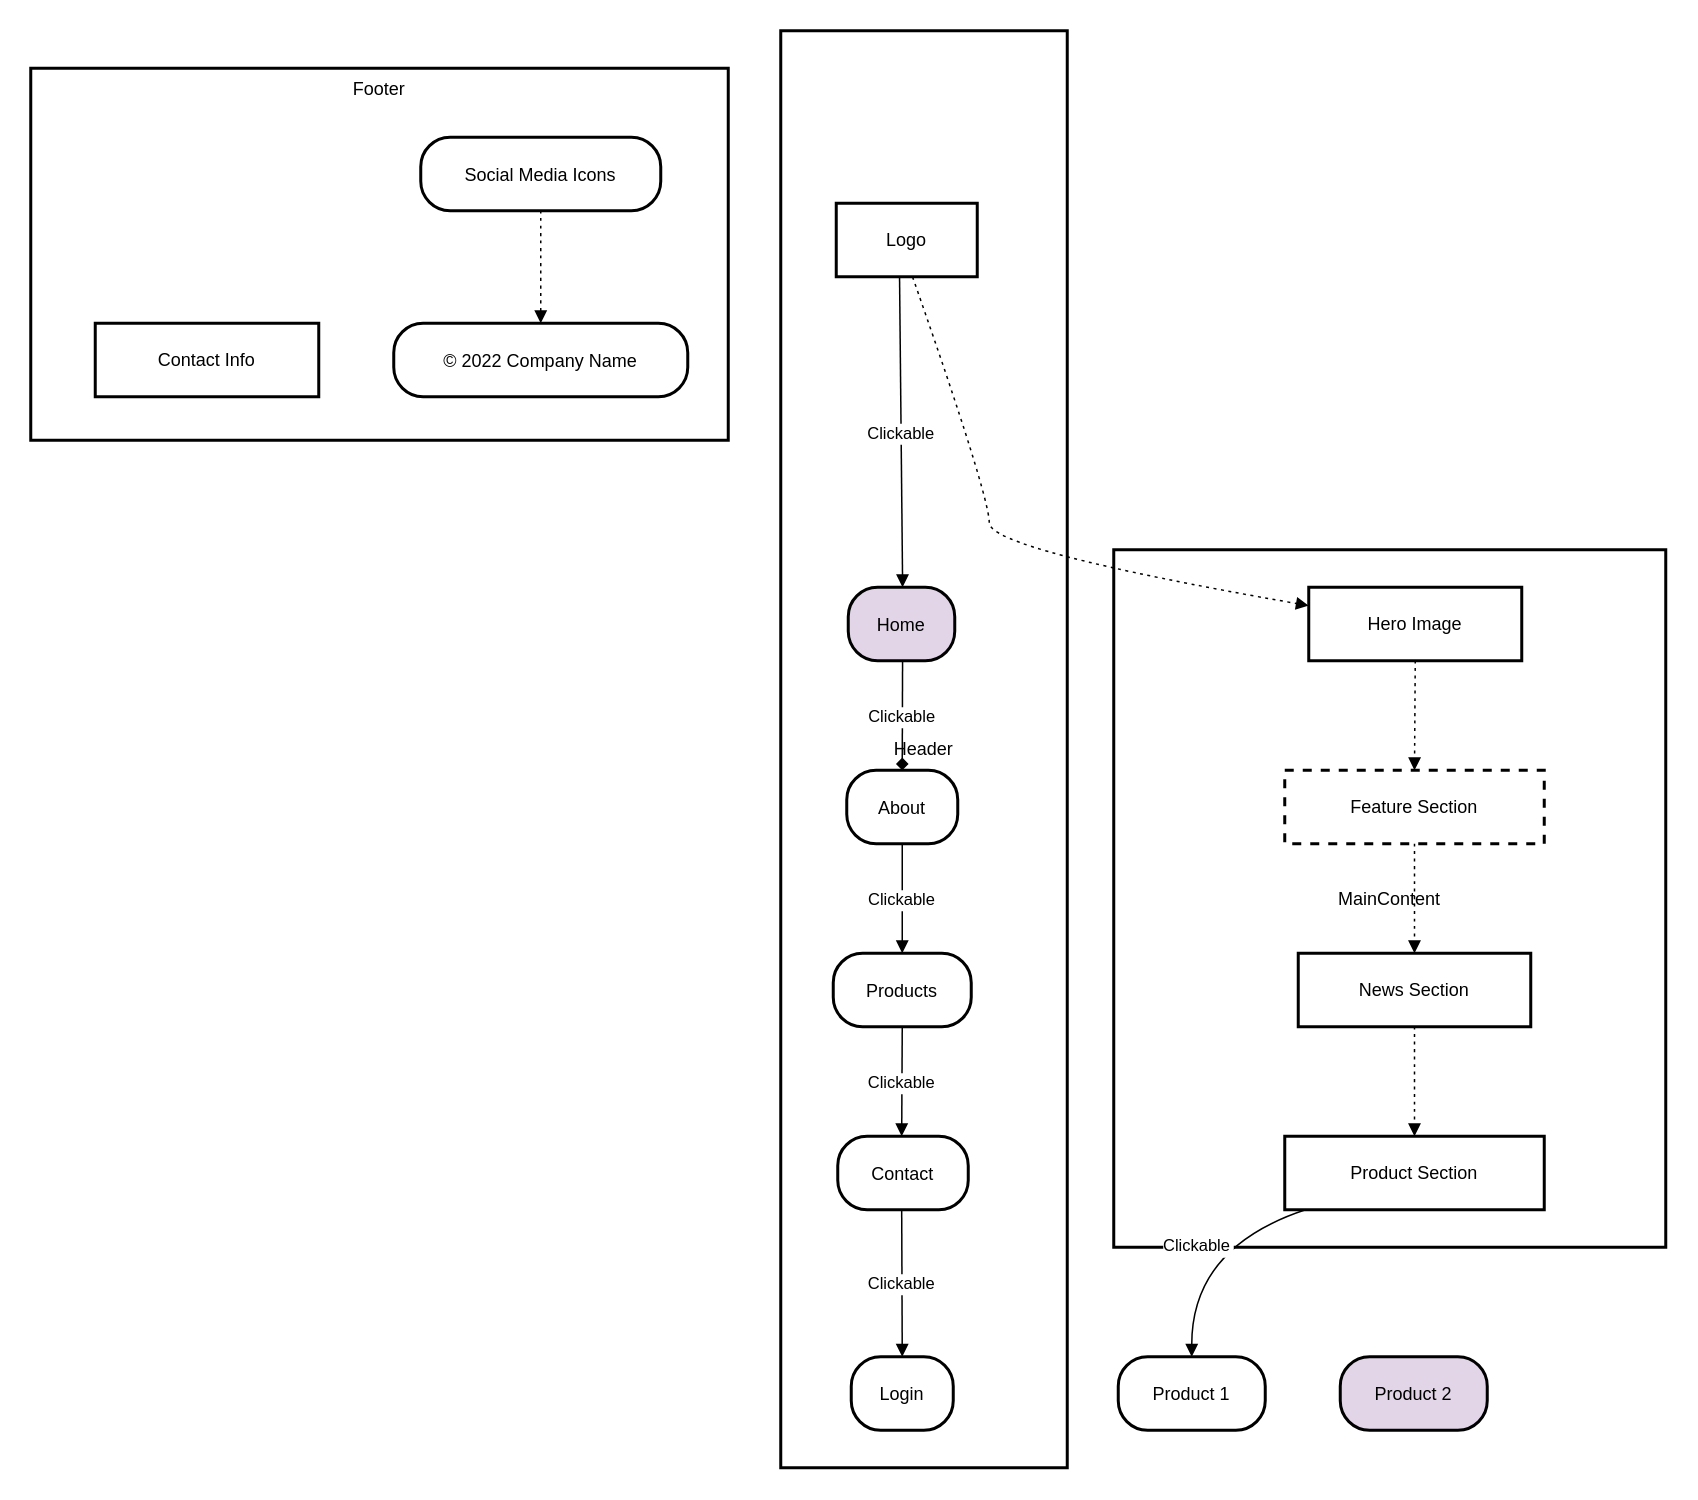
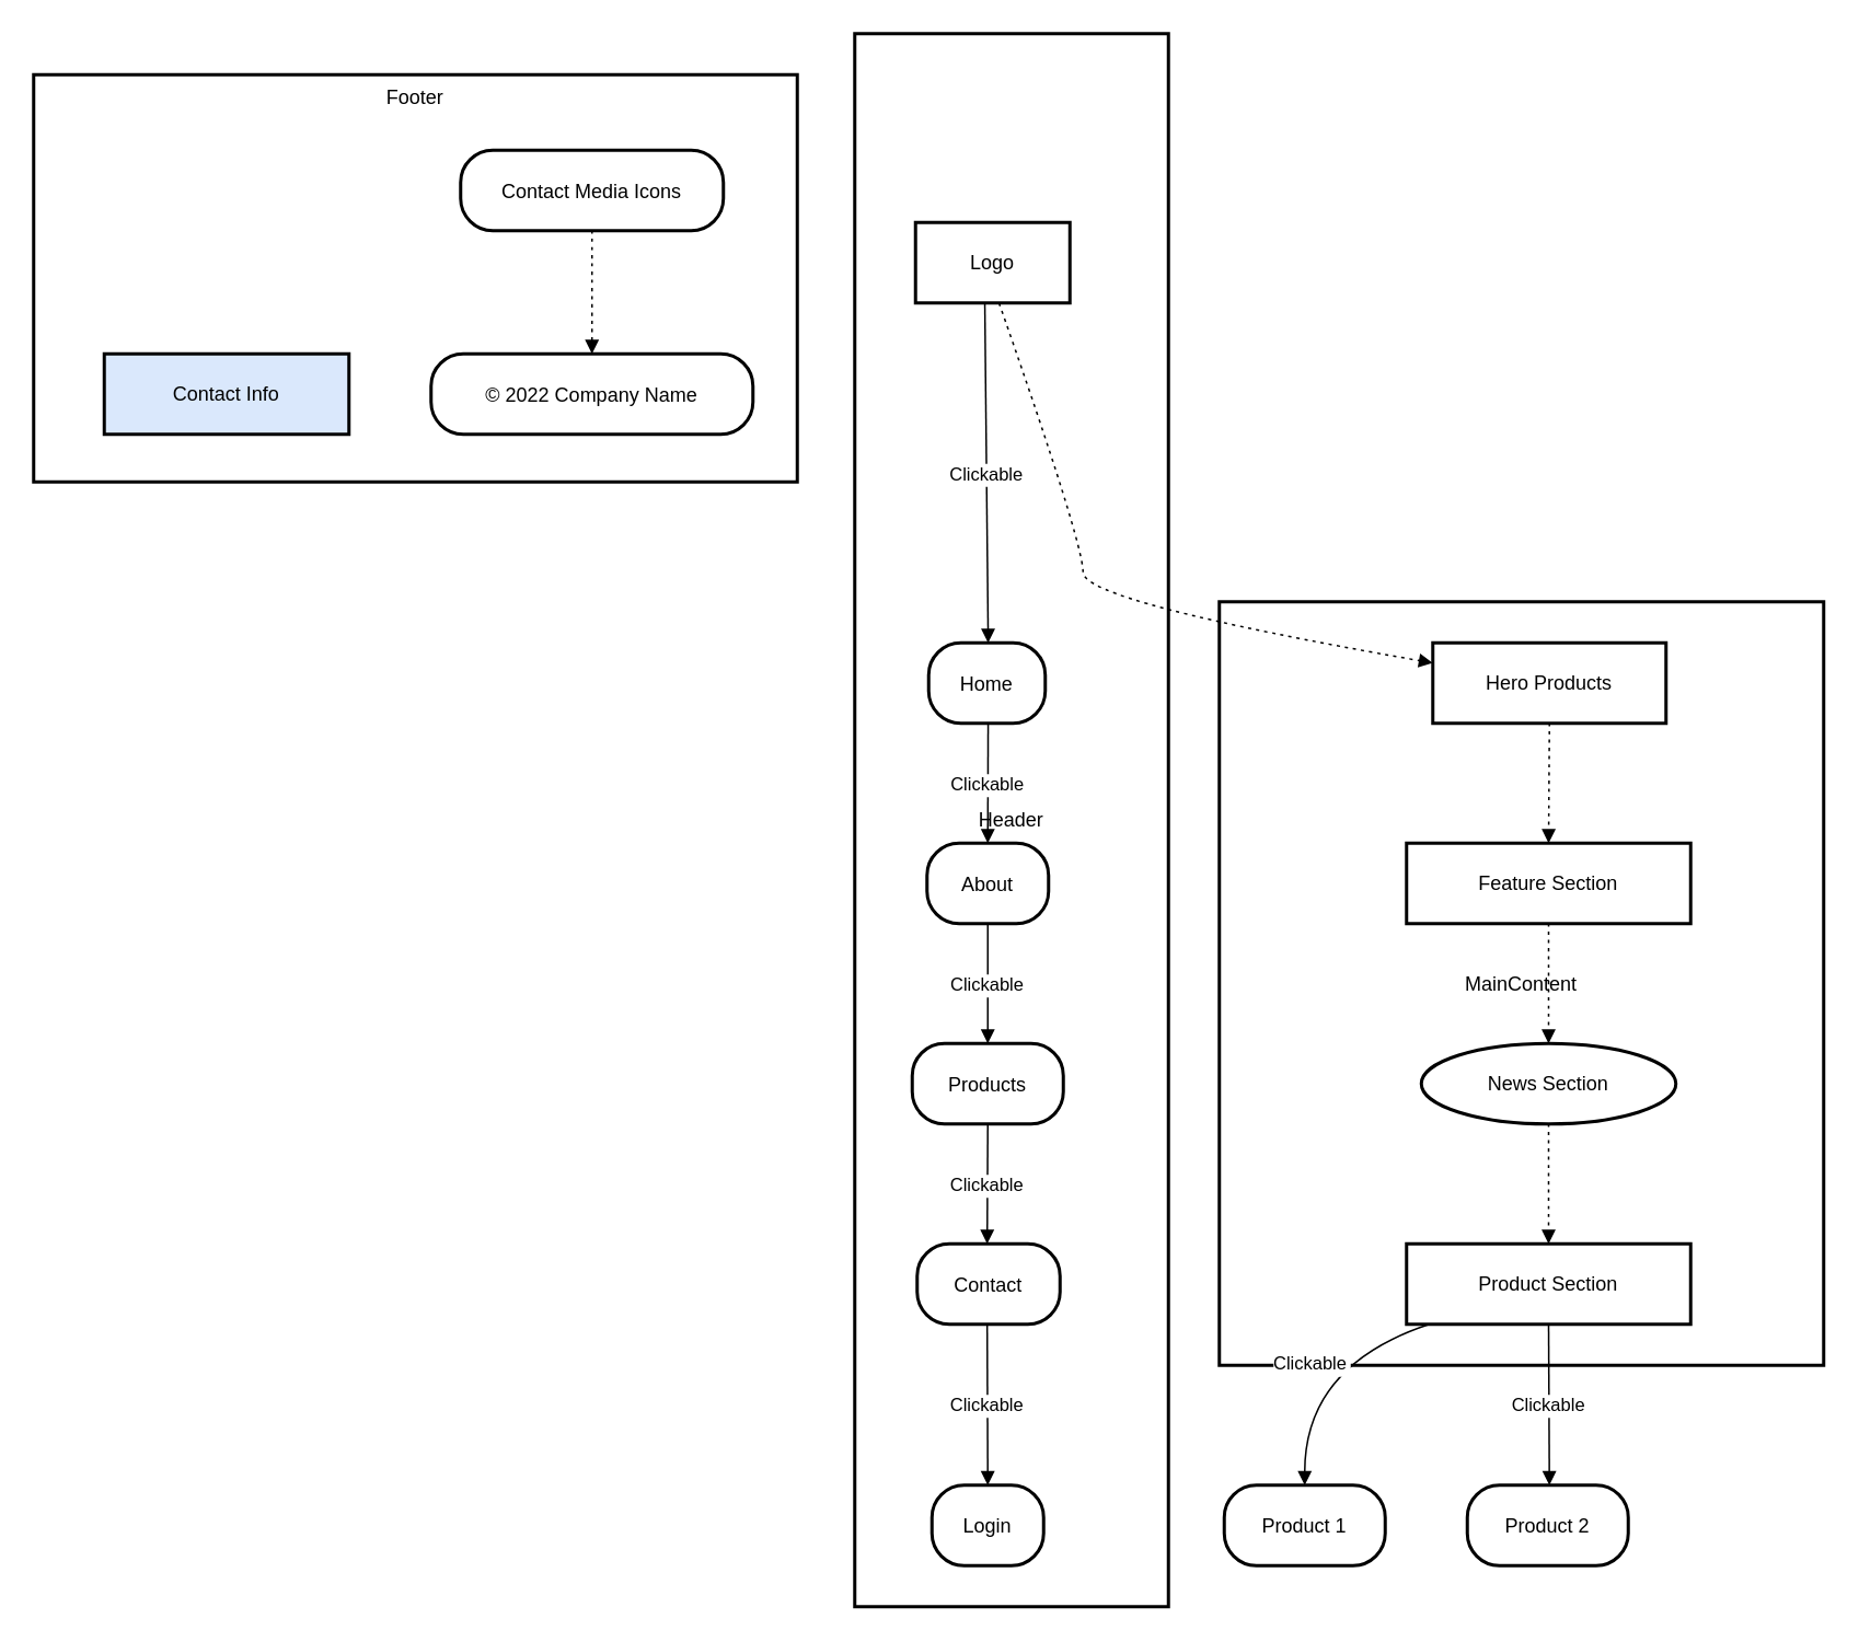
  <mxCell id="0" />
  <mxCell id="1" parent="0" />
  <mxCell id="2" value="Footer" style="whiteSpace=wrap;strokeWidth=2;verticalAlign=top;" vertex="1" parent="1"><mxGeometry x="20" y="45" width="465" height="248" as="geometry" /></mxCell>
- <mxCell id="3" value="Contact Info" style="whiteSpace=wrap;strokeWidth=2;" vertex="1" parent="2"><mxGeometry x="43" y="170" width="149" height="49" as="geometry" /></mxCell>
- <mxCell id="4" value="Social Media Icons" style="rounded=1;arcSize=40;strokeWidth=2" vertex="1" parent="2"><mxGeometry x="260" y="46" width="160" height="49" as="geometry" /></mxCell>
+ <mxCell id="3" value="Contact Info" style="whiteSpace=wrap;strokeWidth=2;fillColor=#dae8fc;" vertex="1" parent="2"><mxGeometry x="43" y="170" width="149" height="49" as="geometry" /></mxCell>
+ <mxCell id="4" value="Contact Media Icons" style="rounded=1;arcSize=40;strokeWidth=2" vertex="1" parent="2"><mxGeometry x="260" y="46" width="160" height="49" as="geometry" /></mxCell>
  <mxCell id="5" value="© 2022 Company Name" style="rounded=1;arcSize=40;strokeWidth=2" vertex="1" parent="2"><mxGeometry x="242" y="170" width="196" height="49" as="geometry" /></mxCell>
  <mxCell id="6" value="" style="curved=1;dashed=1;dashPattern=2 3;startArrow=none;endArrow=block;exitX=0.5;exitY=0.99;entryX=0.5;entryY=-0.01;" edge="1" parent="2" source="4" target="5"><mxGeometry relative="1" as="geometry"><Array as="points" /></mxGeometry></mxCell>
  <mxCell id="7" value="MainContent" style="whiteSpace=wrap;strokeWidth=2;" vertex="1" parent="1"><mxGeometry x="742" y="366" width="368" height="465" as="geometry" /></mxCell>
  <mxCell id="8" value="Header" style="whiteSpace=wrap;strokeWidth=2;" vertex="1" parent="1"><mxGeometry x="520" y="20" width="191" height="958" as="geometry" /></mxCell>
  <mxCell id="9" value="Logo" style="whiteSpace=wrap;strokeWidth=2;" vertex="1" parent="1"><mxGeometry x="557" y="135" width="94" height="49" as="geometry" /></mxCell>
- <mxCell id="10" value="Home" style="rounded=1;arcSize=40;strokeWidth=2;fillColor=#e1d5e7;" vertex="1" parent="1"><mxGeometry x="565" y="391" width="71" height="49" as="geometry" /></mxCell>
+ <mxCell id="10" value="Home" style="rounded=1;arcSize=40;strokeWidth=2" vertex="1" parent="1"><mxGeometry x="565" y="391" width="71" height="49" as="geometry" /></mxCell>
  <mxCell id="11" value="About" style="rounded=1;arcSize=40;strokeWidth=2" vertex="1" parent="1"><mxGeometry x="564" y="513" width="74" height="49" as="geometry" /></mxCell>
  <mxCell id="12" value="Products" style="rounded=1;arcSize=40;strokeWidth=2" vertex="1" parent="1"><mxGeometry x="555" y="635" width="92" height="49" as="geometry" /></mxCell>
  <mxCell id="13" value="Contact" style="rounded=1;arcSize=40;strokeWidth=2" vertex="1" parent="1"><mxGeometry x="558" y="757" width="87" height="49" as="geometry" /></mxCell>
  <mxCell id="14" value="Login" style="rounded=1;arcSize=40;strokeWidth=2" vertex="1" parent="1"><mxGeometry x="567" y="904" width="68" height="49" as="geometry" /></mxCell>
- <mxCell id="15" value="Hero Image" style="whiteSpace=wrap;strokeWidth=2;" vertex="1" parent="1"><mxGeometry x="872" y="391" width="142" height="49" as="geometry" /></mxCell>
- <mxCell id="16" value="Feature Section" style="whiteSpace=wrap;strokeWidth=2;dashed=1;" vertex="1" parent="1"><mxGeometry x="856" y="513" width="173" height="49" as="geometry" /></mxCell>
- <mxCell id="17" value="News Section" style="whiteSpace=wrap;strokeWidth=2;" vertex="1" parent="1"><mxGeometry x="865" y="635" width="155" height="49" as="geometry" /></mxCell>
+ <mxCell id="15" value="Hero Products" style="whiteSpace=wrap;strokeWidth=2;" vertex="1" parent="1"><mxGeometry x="872" y="391" width="142" height="49" as="geometry" /></mxCell>
+ <mxCell id="16" value="Feature Section" style="whiteSpace=wrap;strokeWidth=2;" vertex="1" parent="1"><mxGeometry x="856" y="513" width="173" height="49" as="geometry" /></mxCell>
+ <mxCell id="17" value="News Section" style="ellipse;whiteSpace=wrap;strokeWidth=2;" vertex="1" parent="1"><mxGeometry x="865" y="635" width="155" height="49" as="geometry" /></mxCell>
  <mxCell id="18" value="Product Section" style="whiteSpace=wrap;strokeWidth=2;" vertex="1" parent="1"><mxGeometry x="856" y="757" width="173" height="49" as="geometry" /></mxCell>
  <mxCell id="19" value="Product 1" style="rounded=1;arcSize=40;strokeWidth=2" vertex="1" parent="1"><mxGeometry x="745" y="904" width="98" height="49" as="geometry" /></mxCell>
- <mxCell id="20" value="Product 2" style="rounded=1;arcSize=40;strokeWidth=2;fillColor=#e1d5e7;" vertex="1" parent="1"><mxGeometry x="893" y="904" width="98" height="49" as="geometry" /></mxCell>
+ <mxCell id="20" value="Product 2" style="rounded=1;arcSize=40;strokeWidth=2" vertex="1" parent="1"><mxGeometry x="893" y="904" width="98" height="49" as="geometry" /></mxCell>
  <mxCell id="21" value="Clickable" style="curved=1;startArrow=none;endArrow=block;exitX=0.45;exitY=0.99;entryX=0.51;entryY=0;" edge="1" parent="1" source="9" target="10"><mxGeometry relative="1" as="geometry"><Array as="points"><mxPoint x="601" y="330" /></Array></mxGeometry></mxCell>
- <mxCell id="22" value="Clickable" style="curved=1;startArrow=none;endArrow=diamond;exitX=0.51;exitY=1;entryX=0.5;entryY=0;" edge="1" parent="1" source="10" target="11"><mxGeometry relative="1" as="geometry"><Array as="points" /></mxGeometry></mxCell>
+ <mxCell id="22" value="Clickable" style="curved=1;startArrow=none;endArrow=block;exitX=0.51;exitY=1;entryX=0.5;entryY=0;" edge="1" parent="1" source="10" target="11"><mxGeometry relative="1" as="geometry"><Array as="points" /></mxGeometry></mxCell>
  <mxCell id="23" value="Clickable" style="curved=1;startArrow=none;endArrow=block;exitX=0.5;exitY=1;entryX=0.5;entryY=0;" edge="1" parent="1" source="11" target="12"><mxGeometry relative="1" as="geometry"><Array as="points" /></mxGeometry></mxCell>
  <mxCell id="24" value="Clickable" style="curved=1;startArrow=none;endArrow=block;exitX=0.5;exitY=1;entryX=0.49;entryY=0;" edge="1" parent="1" source="12" target="13"><mxGeometry relative="1" as="geometry"><Array as="points" /></mxGeometry></mxCell>
  <mxCell id="25" value="Clickable" style="curved=1;startArrow=none;endArrow=block;exitX=0.49;exitY=1;entryX=0.5;entryY=0;" edge="1" parent="1" source="13" target="14"><mxGeometry relative="1" as="geometry"><Array as="points" /></mxGeometry></mxCell>
  <mxCell id="26" value="" style="curved=1;dashed=1;dashPattern=2 3;startArrow=none;endArrow=block;exitX=0.54;exitY=0.99;entryX=0;entryY=0.25;" edge="1" parent="1" source="9" target="15"><mxGeometry relative="1" as="geometry"><Array as="points"><mxPoint x="659" y="330" /><mxPoint x="659" y="366" /></Array></mxGeometry></mxCell>
  <mxCell id="27" value="" style="curved=1;dashed=1;dashPattern=2 3;startArrow=none;endArrow=block;exitX=0.5;exitY=1;entryX=0.5;entryY=0;" edge="1" parent="1" source="15" target="16"><mxGeometry relative="1" as="geometry"><Array as="points" /></mxGeometry></mxCell>
  <mxCell id="28" value="" style="curved=1;dashed=1;dashPattern=2 3;startArrow=none;endArrow=block;exitX=0.5;exitY=1;entryX=0.5;entryY=0;" edge="1" parent="1" source="16" target="17"><mxGeometry relative="1" as="geometry"><Array as="points" /></mxGeometry></mxCell>
  <mxCell id="29" value="" style="curved=1;dashed=1;dashPattern=2 3;startArrow=none;endArrow=block;exitX=0.5;exitY=1;entryX=0.5;entryY=0;" edge="1" parent="1" source="17" target="18"><mxGeometry relative="1" as="geometry"><Array as="points" /></mxGeometry></mxCell>
  <mxCell id="30" value="Clickable" style="curved=1;startArrow=none;endArrow=block;exitX=0.08;exitY=1;entryX=0.5;entryY=0;" edge="1" parent="1" source="18" target="19"><mxGeometry relative="1" as="geometry"><Array as="points"><mxPoint x="794" y="831" /></Array></mxGeometry></mxCell>
+ <mxCell id="31" value="Clickable" style="curved=1;startArrow=none;endArrow=block;exitX=0.5;exitY=1;entryX=0.51;entryY=0;" edge="1" parent="1" source="18" target="20"><mxGeometry relative="1" as="geometry"><Array as="points" /></mxGeometry></mxCell>
